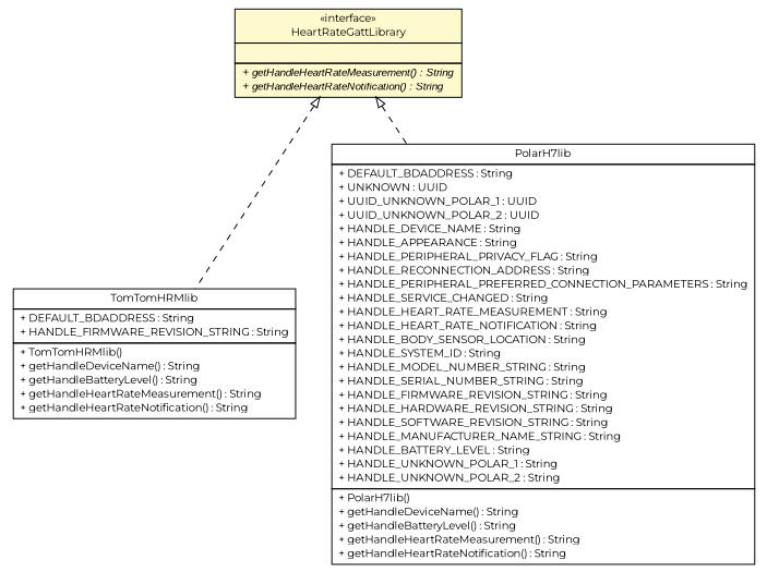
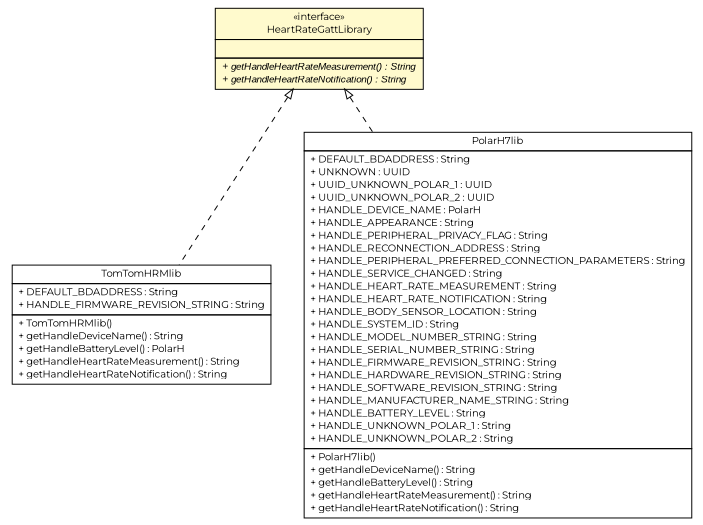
  digraph {
    fontname=Montserrat
    nodesep=0.25
    ranksep=0.5
    node [fontcolor=black fontname=Montserrat fontsize=10.0 shape=plaintext]
    edge [arrowtail=empty dir=back fontname=Montserrat fontsize=10 headport=p labelfontname=arial labelfontsize=10 style=dashed tailport=p]
-   n1 [label=<<table title="de.fhg.fit.biomos.sensorplatform.gatt.TomTomHRMlib" border="0" cellborder="1" cellspacing="0" cellpadding="2" port="p" href="./TomTomHRMlib.html"> 		<tr><td><table border="0" cellspacing="0" cellpadding="1"> <tr><td align="center" balign="center"> TomTomHRMlib </td></tr> 		</table></td></tr> 		<tr><td><table border="0" cellspacing="0" cellpadding="1"> <tr><td align="left" balign="left"> + DEFAULT_BDADDRESS : String </td></tr> <tr><td align="left" balign="left"> + HANDLE_FIRMWARE_REVISION_STRING : String </td></tr> 		</table></td></tr> 		<tr><td><table border="0" cellspacing="0" cellpadding="1"> <tr><td align="left" balign="left"> + TomTomHRMlib() </td></tr> <tr><td align="left" balign="left"> + getHandleDeviceName() : String </td></tr> <tr><td align="left" balign="left"> + getHandleBatteryLevel() : String </td></tr> <tr><td align="left" balign="left"> + getHandleHeartRateMeasurement() : String </td></tr> <tr><td align="left" balign="left"> + getHandleHeartRateNotification() : String </td></tr> 		</table></td></tr> 		</table>>]
-   n2 [label=<<table title="de.fhg.fit.biomos.sensorplatform.gatt.PolarH7lib" border="0" cellborder="1" cellspacing="0" cellpadding="2" port="p" href="./PolarH7lib.html"> 		<tr><td><table border="0" cellspacing="0" cellpadding="1"> <tr><td align="center" balign="center"> PolarH7lib </td></tr> 		</table></td></tr> 		<tr><td><table border="0" cellspacing="0" cellpadding="1"> <tr><td align="left" balign="left"> + DEFAULT_BDADDRESS : String </td></tr> <tr><td align="left" balign="left"> + UNKNOWN : UUID </td></tr> <tr><td align="left" balign="left"> + UUID_UNKNOWN_POLAR_1 : UUID </td></tr> <tr><td align="left" balign="left"> + UUID_UNKNOWN_POLAR_2 : UUID </td></tr> <tr><td align="left" balign="left"> + HANDLE_DEVICE_NAME : String </td></tr> <tr><td align="left" balign="left"> + HANDLE_APPEARANCE : String </td></tr> <tr><td align="left" balign="left"> + HANDLE_PERIPHERAL_PRIVACY_FLAG : String </td></tr> <tr><td align="left" balign="left"> + HANDLE_RECONNECTION_ADDRESS : String </td></tr> <tr><td align="left" balign="left"> + HANDLE_PERIPHERAL_PREFERRED_CONNECTION_PARAMETERS : String </td></tr> <tr><td align="left" balign="left"> + HANDLE_SERVICE_CHANGED : String </td></tr> <tr><td align="left" balign="left"> + HANDLE_HEART_RATE_MEASUREMENT : String </td></tr> <tr><td align="left" balign="left"> + HANDLE_HEART_RATE_NOTIFICATION : String </td></tr> <tr><td align="left" balign="left"> + HANDLE_BODY_SENSOR_LOCATION : String </td></tr> <tr><td align="left" balign="left"> + HANDLE_SYSTEM_ID : String </td></tr> <tr><td align="left" balign="left"> + HANDLE_MODEL_NUMBER_STRING : String </td></tr> <tr><td align="left" balign="left"> + HANDLE_SERIAL_NUMBER_STRING : String </td></tr> <tr><td align="left" balign="left"> + HANDLE_FIRMWARE_REVISION_STRING : String </td></tr> <tr><td align="left" balign="left"> + HANDLE_HARDWARE_REVISION_STRING : String </td></tr> <tr><td align="left" balign="left"> + HANDLE_SOFTWARE_REVISION_STRING : String </td></tr> <tr><td align="left" balign="left"> + HANDLE_MANUFACTURER_NAME_STRING : String </td></tr> <tr><td align="left" balign="left"> + HANDLE_BATTERY_LEVEL : String </td></tr> <tr><td align="left" balign="left"> + HANDLE_UNKNOWN_POLAR_1 : String </td></tr> <tr><td align="left" balign="left"> + HANDLE_UNKNOWN_POLAR_2 : String </td></tr> 		</table></td></tr> 		<tr><td><table border="0" cellspacing="0" cellpadding="1"> <tr><td align="left" balign="left"> + PolarH7lib() </td></tr> <tr><td align="left" balign="left"> + getHandleDeviceName() : String </td></tr> <tr><td align="left" balign="left"> + getHandleBatteryLevel() : String </td></tr> <tr><td align="left" balign="left"> + getHandleHeartRateMeasurement() : String </td></tr> <tr><td align="left" balign="left"> + getHandleHeartRateNotification() : String </td></tr> 		</table></td></tr> 		</table>>]
+   n1 [label=<<table title="de.fhg.fit.biomos.sensorplatform.gatt.TomTomHRMlib" border="0" cellborder="1" cellspacing="0" cellpadding="2" port="p" href="./TomTomHRMlib.html"> 		<tr><td><table border="0" cellspacing="0" cellpadding="1"> <tr><td align="center" balign="center"> TomTomHRMlib </td></tr> 		</table></td></tr> 		<tr><td><table border="0" cellspacing="0" cellpadding="1"> <tr><td align="left" balign="left"> + DEFAULT_BDADDRESS : String </td></tr> <tr><td align="left" balign="left"> + HANDLE_FIRMWARE_REVISION_STRING : String </td></tr> 		</table></td></tr> 		<tr><td><table border="0" cellspacing="0" cellpadding="1"> <tr><td align="left" balign="left"> + TomTomHRMlib() </td></tr> <tr><td align="left" balign="left"> + getHandleDeviceName() : String </td></tr> <tr><td align="left" balign="left"> + getHandleBatteryLevel() : PolarH </td></tr> <tr><td align="left" balign="left"> + getHandleHeartRateMeasurement() : String </td></tr> <tr><td align="left" balign="left"> + getHandleHeartRateNotification() : String </td></tr> 		</table></td></tr> 		</table>>]
+   n2 [label=<<table title="de.fhg.fit.biomos.sensorplatform.gatt.PolarH7lib" border="0" cellborder="1" cellspacing="0" cellpadding="2" port="p" href="./PolarH7lib.html"> 		<tr><td><table border="0" cellspacing="0" cellpadding="1"> <tr><td align="center" balign="center"> PolarH7lib </td></tr> 		</table></td></tr> 		<tr><td><table border="0" cellspacing="0" cellpadding="1"> <tr><td align="left" balign="left"> + DEFAULT_BDADDRESS : String </td></tr> <tr><td align="left" balign="left"> + UNKNOWN : UUID </td></tr> <tr><td align="left" balign="left"> + UUID_UNKNOWN_POLAR_1 : UUID </td></tr> <tr><td align="left" balign="left"> + UUID_UNKNOWN_POLAR_2 : UUID </td></tr> <tr><td align="left" balign="left"> + HANDLE_DEVICE_NAME : PolarH </td></tr> <tr><td align="left" balign="left"> + HANDLE_APPEARANCE : String </td></tr> <tr><td align="left" balign="left"> + HANDLE_PERIPHERAL_PRIVACY_FLAG : String </td></tr> <tr><td align="left" balign="left"> + HANDLE_RECONNECTION_ADDRESS : String </td></tr> <tr><td align="left" balign="left"> + HANDLE_PERIPHERAL_PREFERRED_CONNECTION_PARAMETERS : String </td></tr> <tr><td align="left" balign="left"> + HANDLE_SERVICE_CHANGED : String </td></tr> <tr><td align="left" balign="left"> + HANDLE_HEART_RATE_MEASUREMENT : String </td></tr> <tr><td align="left" balign="left"> + HANDLE_HEART_RATE_NOTIFICATION : String </td></tr> <tr><td align="left" balign="left"> + HANDLE_BODY_SENSOR_LOCATION : String </td></tr> <tr><td align="left" balign="left"> + HANDLE_SYSTEM_ID : String </td></tr> <tr><td align="left" balign="left"> + HANDLE_MODEL_NUMBER_STRING : String </td></tr> <tr><td align="left" balign="left"> + HANDLE_SERIAL_NUMBER_STRING : String </td></tr> <tr><td align="left" balign="left"> + HANDLE_FIRMWARE_REVISION_STRING : String </td></tr> <tr><td align="left" balign="left"> + HANDLE_HARDWARE_REVISION_STRING : String </td></tr> <tr><td align="left" balign="left"> + HANDLE_SOFTWARE_REVISION_STRING : String </td></tr> <tr><td align="left" balign="left"> + HANDLE_MANUFACTURER_NAME_STRING : String </td></tr> <tr><td align="left" balign="left"> + HANDLE_BATTERY_LEVEL : String </td></tr> <tr><td align="left" balign="left"> + HANDLE_UNKNOWN_POLAR_1 : String </td></tr> <tr><td align="left" balign="left"> + HANDLE_UNKNOWN_POLAR_2 : String </td></tr> 		</table></td></tr> 		<tr><td><table border="0" cellspacing="0" cellpadding="1"> <tr><td align="left" balign="left"> + PolarH7lib() </td></tr> <tr><td align="left" balign="left"> + getHandleDeviceName() : String </td></tr> <tr><td align="left" balign="left"> + getHandleBatteryLevel() : String </td></tr> <tr><td align="left" balign="left"> + getHandleHeartRateMeasurement() : String </td></tr> <tr><td align="left" balign="left"> + getHandleHeartRateNotification() : String </td></tr> 		</table></td></tr> 		</table>>]
    n3 [label=<<table title="de.fhg.fit.biomos.sensorplatform.gatt.HeartRateGattLibrary" border="0" cellborder="1" cellspacing="0" cellpadding="2" port="p" bgcolor="lemonChiffon" href="./HeartRateGattLibrary.html"> 		<tr><td><table border="0" cellspacing="0" cellpadding="1"> <tr><td align="center" balign="center"> &#171;interface&#187; </td></tr> <tr><td align="center" balign="center"> HeartRateGattLibrary </td></tr> 		</table></td></tr> 		<tr><td><table border="0" cellspacing="0" cellpadding="1"> <tr><td align="left" balign="left">  </td></tr> 		</table></td></tr> 		<tr><td><table border="0" cellspacing="0" cellpadding="1"> <tr><td align="left" balign="left"><font face="arial italic" point-size="10.0"> + getHandleHeartRateMeasurement() : String </font></td></tr> <tr><td align="left" balign="left"><font face="arial italic" point-size="10.0"> + getHandleHeartRateNotification() : String </font></td></tr> 		</table></td></tr> 		</table>>]
    n3 -> n1
    n3 -> n2
  }
